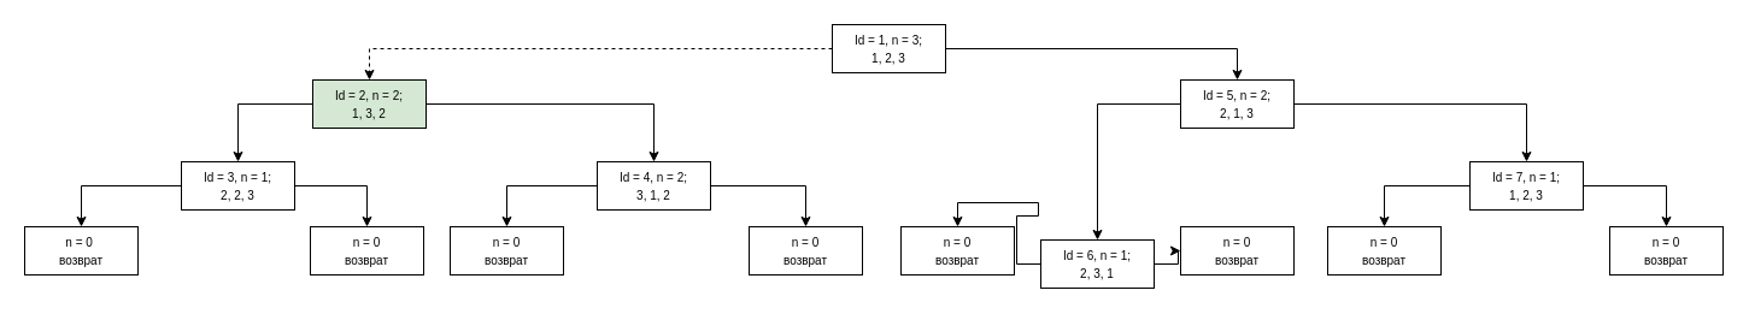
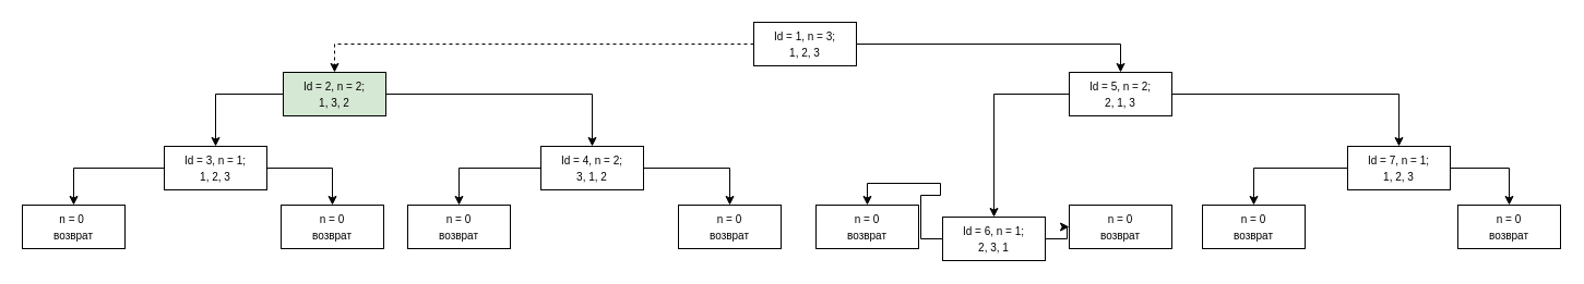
  <mxCell id="0" />
  <mxCell id="1" parent="0" />
  <mxCell id="2" value="" style="edgeStyle=orthogonalEdgeStyle;rounded=0;orthogonalLoop=1;jettySize=auto;html=1;dashed=1;" edge="1" parent="1" source="4" target="7"><mxGeometry relative="1" as="geometry" /></mxCell>
  <mxCell id="3" value="" style="edgeStyle=orthogonalEdgeStyle;rounded=0;orthogonalLoop=1;jettySize=auto;html=1;" edge="1" parent="1" source="4" target="20"><mxGeometry relative="1" as="geometry" /></mxCell>
  <mxCell id="4" value="&lt;font size=&quot;1&quot;&gt;Id = 1, n = 3;&lt;br&gt;1, 2, 3&lt;br&gt;&lt;/font&gt;" style="rounded=0;whiteSpace=wrap;html=1;" vertex="1" parent="1"><mxGeometry x="690" y="20" width="94" height="40" as="geometry" /></mxCell>
  <mxCell id="5" value="" style="edgeStyle=orthogonalEdgeStyle;rounded=0;orthogonalLoop=1;jettySize=auto;html=1;entryX=0.5;entryY=0;entryDx=0;entryDy=0;" edge="1" parent="1" source="7" target="10"><mxGeometry relative="1" as="geometry"><mxPoint x="425" y="118" as="targetPoint" /></mxGeometry></mxCell>
  <mxCell id="6" value="" style="edgeStyle=orthogonalEdgeStyle;rounded=0;orthogonalLoop=1;jettySize=auto;html=1;" edge="1" parent="1" source="7" target="13"><mxGeometry relative="1" as="geometry" /></mxCell>
  <mxCell id="7" value="&lt;font size=&quot;1&quot;&gt;Id = 2, n = 2;&lt;br&gt;1, 3, 2&lt;br&gt;&lt;/font&gt;" style="rounded=0;whiteSpace=wrap;html=1;fillColor=#d5e8d4;" vertex="1" parent="1"><mxGeometry x="259" y="66" width="94" height="40" as="geometry" /></mxCell>
  <mxCell id="8" value="" style="edgeStyle=orthogonalEdgeStyle;rounded=0;orthogonalLoop=1;jettySize=auto;html=1;" edge="1" parent="1" source="10" target="16"><mxGeometry relative="1" as="geometry" /></mxCell>
  <mxCell id="9" value="" style="edgeStyle=orthogonalEdgeStyle;rounded=0;orthogonalLoop=1;jettySize=auto;html=1;" edge="1" parent="1" source="10" target="17"><mxGeometry relative="1" as="geometry" /></mxCell>
  <mxCell id="10" value="&lt;font size=&quot;1&quot;&gt;Id = 4, n = 2;&lt;br&gt;3, 1, 2&lt;br&gt;&lt;/font&gt;" style="rounded=0;whiteSpace=wrap;html=1;" vertex="1" parent="1"><mxGeometry x="495" y="134" width="94" height="40" as="geometry" /></mxCell>
  <mxCell id="11" value="" style="edgeStyle=orthogonalEdgeStyle;rounded=0;orthogonalLoop=1;jettySize=auto;html=1;" edge="1" parent="1" source="13" target="14"><mxGeometry relative="1" as="geometry" /></mxCell>
  <mxCell id="12" value="" style="edgeStyle=orthogonalEdgeStyle;rounded=0;orthogonalLoop=1;jettySize=auto;html=1;" edge="1" parent="1" source="13" target="15"><mxGeometry relative="1" as="geometry" /></mxCell>
- <mxCell id="13" value="&lt;font size=&quot;1&quot;&gt;Id = 3, n = 1;&lt;br&gt;2, 2, 3&lt;br&gt;&lt;/font&gt;" style="rounded=0;whiteSpace=wrap;html=1;" vertex="1" parent="1"><mxGeometry x="150" y="134" width="94" height="40" as="geometry" /></mxCell>
+ <mxCell id="13" value="&lt;font size=&quot;1&quot;&gt;Id = 3, n = 1;&lt;br&gt;1, 2, 3&lt;br&gt;&lt;/font&gt;" style="rounded=0;whiteSpace=wrap;html=1;" vertex="1" parent="1"><mxGeometry x="150" y="134" width="94" height="40" as="geometry" /></mxCell>
  <mxCell id="14" value="&lt;font size=&quot;1&quot;&gt;n = 0&amp;nbsp;&lt;br&gt;возврат&lt;br&gt;&lt;/font&gt;" style="rounded=0;whiteSpace=wrap;html=1;" vertex="1" parent="1"><mxGeometry x="20" y="188" width="94" height="40" as="geometry" /></mxCell>
  <mxCell id="15" value="&lt;font size=&quot;1&quot;&gt;n = 0&lt;br&gt;возврат&lt;br&gt;&lt;/font&gt;" style="rounded=0;whiteSpace=wrap;html=1;" vertex="1" parent="1"><mxGeometry x="257" y="188" width="94" height="40" as="geometry" /></mxCell>
  <mxCell id="16" value="&lt;font size=&quot;1&quot;&gt;n = 0&lt;br&gt;возврат&lt;br&gt;&lt;/font&gt;" style="rounded=0;whiteSpace=wrap;html=1;" vertex="1" parent="1"><mxGeometry x="373" y="188" width="94" height="40" as="geometry" /></mxCell>
  <mxCell id="17" value="&lt;font size=&quot;1&quot;&gt;n = 0&lt;br&gt;возврат&lt;br&gt;&lt;/font&gt;" style="rounded=0;whiteSpace=wrap;html=1;" vertex="1" parent="1"><mxGeometry x="621" y="188" width="94" height="40" as="geometry" /></mxCell>
  <mxCell id="18" value="" style="edgeStyle=orthogonalEdgeStyle;rounded=0;orthogonalLoop=1;jettySize=auto;html=1;" edge="1" parent="1" source="20" target="23"><mxGeometry relative="1" as="geometry" /></mxCell>
  <mxCell id="19" style="edgeStyle=orthogonalEdgeStyle;rounded=0;orthogonalLoop=1;jettySize=auto;html=1;" edge="1" parent="1" source="20" target="28"><mxGeometry relative="1" as="geometry" /></mxCell>
  <mxCell id="20" value="&lt;font size=&quot;1&quot;&gt;Id = 5, n = 2;&lt;br&gt;2, 1, 3&lt;br&gt;&lt;/font&gt;" style="rounded=0;whiteSpace=wrap;html=1;" vertex="1" parent="1"><mxGeometry x="979" y="66" width="94" height="40" as="geometry" /></mxCell>
  <mxCell id="21" value="" style="edgeStyle=orthogonalEdgeStyle;rounded=0;orthogonalLoop=1;jettySize=auto;html=1;entryX=0.5;entryY=0;entryDx=0;entryDy=0;" edge="1" parent="1" source="23" target="24"><mxGeometry relative="1" as="geometry"><mxPoint x="809" y="197" as="targetPoint" /></mxGeometry></mxCell>
  <mxCell id="22" value="" style="edgeStyle=orthogonalEdgeStyle;rounded=0;orthogonalLoop=1;jettySize=auto;html=1;" edge="1" parent="1" source="23" target="25"><mxGeometry relative="1" as="geometry" /></mxCell>
  <mxCell id="23" value="&lt;font size=&quot;1&quot;&gt;Id = 6, n = 1;&lt;br&gt;2, 3, 1&lt;br&gt;&lt;/font&gt;" style="rounded=0;whiteSpace=wrap;html=1;" vertex="1" parent="1"><mxGeometry x="863" y="199" width="94" height="40" as="geometry" /></mxCell>
  <mxCell id="24" value="&lt;font size=&quot;1&quot;&gt;n = 0&lt;br&gt;возврат&lt;br&gt;&lt;/font&gt;" style="rounded=0;whiteSpace=wrap;html=1;" vertex="1" parent="1"><mxGeometry x="747" y="188" width="94" height="40" as="geometry" /></mxCell>
  <mxCell id="25" value="&lt;font size=&quot;1&quot;&gt;n = 0&lt;br&gt;возврат&lt;br&gt;&lt;/font&gt;" style="rounded=0;whiteSpace=wrap;html=1;" vertex="1" parent="1"><mxGeometry x="979" y="188" width="94" height="40" as="geometry" /></mxCell>
  <mxCell id="26" value="" style="edgeStyle=orthogonalEdgeStyle;rounded=0;orthogonalLoop=1;jettySize=auto;html=1;" edge="1" parent="1" source="28" target="29"><mxGeometry relative="1" as="geometry" /></mxCell>
  <mxCell id="27" value="" style="edgeStyle=orthogonalEdgeStyle;rounded=0;orthogonalLoop=1;jettySize=auto;html=1;" edge="1" parent="1" source="28" target="30"><mxGeometry relative="1" as="geometry" /></mxCell>
- <mxCell id="28" value="&lt;font size=&quot;1&quot;&gt;Id = 7, n = 1;&lt;br&gt;1, 2, 3&lt;br&gt;&lt;/font&gt;" style="rounded=0;whiteSpace=wrap;html=1;" vertex="1" parent="1"><mxGeometry x="1219" y="134" width="94" height="40" as="geometry" /></mxCell>
+ <mxCell id="28" value="&lt;font size=&quot;1&quot;&gt;Id = 7, n = 1;&lt;br&gt;1, 2, 3&lt;br&gt;&lt;/font&gt;" style="rounded=0;whiteSpace=wrap;html=1;" vertex="1" parent="1"><mxGeometry x="1234" y="134" width="94" height="40" as="geometry" /></mxCell>
  <mxCell id="29" value="&lt;font size=&quot;1&quot;&gt;n = 0&lt;br&gt;возврат&lt;br&gt;&lt;/font&gt;" style="rounded=0;whiteSpace=wrap;html=1;" vertex="1" parent="1"><mxGeometry x="1101" y="188" width="94" height="40" as="geometry" /></mxCell>
  <mxCell id="30" value="&lt;font size=&quot;1&quot;&gt;n = 0&lt;br&gt;возврат&lt;br&gt;&lt;/font&gt;" style="rounded=0;whiteSpace=wrap;html=1;" vertex="1" parent="1"><mxGeometry x="1335" y="188" width="94" height="40" as="geometry" /></mxCell>
